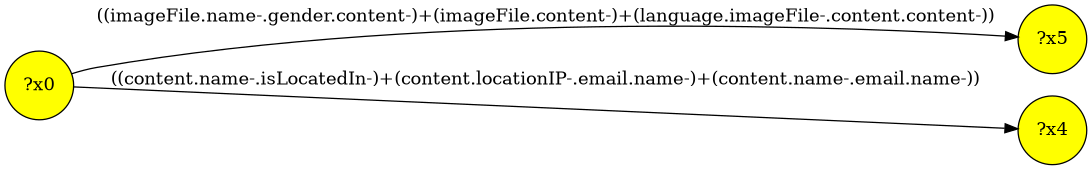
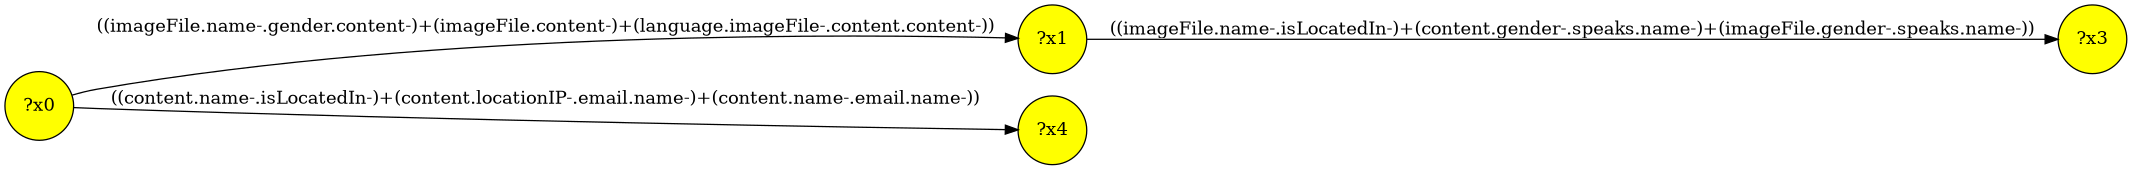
  digraph {
    fontname="DejaVu Serif"
    rankdir=LR
    node [fillcolor=yellow fontname="DejaVu Serif" shape=circle style="filled,"]
    edge [fontname="DejaVu Serif"]
-   n1 [label="?x5"]
+   n1 [label="?x1"]
+   n2 [label="?x3"]
    n3 [label="?x0"]
    n4 [label="?x4"]
+   n1 -> n2 [label="((imageFile.name-.isLocatedIn-)+(content.gender-.speaks.name-)+(imageFile.gender-.speaks.name-))"]
    n3 -> n1 [label="((imageFile.name-.gender.content-)+(imageFile.content-)+(language.imageFile-.content.content-))"]
    n3 -> n4 [label="((content.name-.isLocatedIn-)+(content.locationIP-.email.name-)+(content.name-.email.name-))"]
  }
